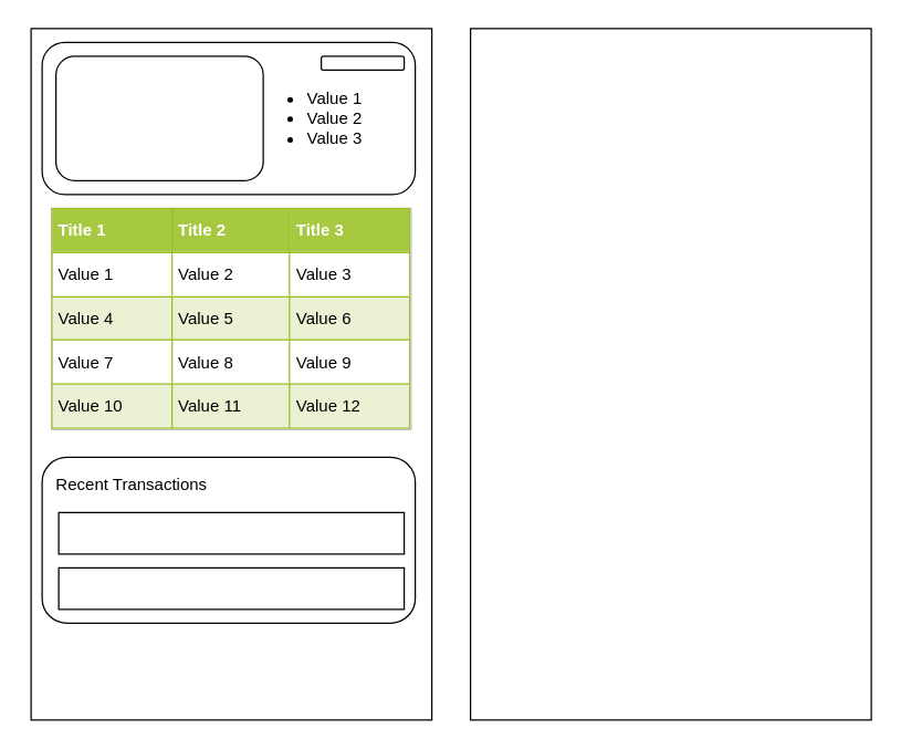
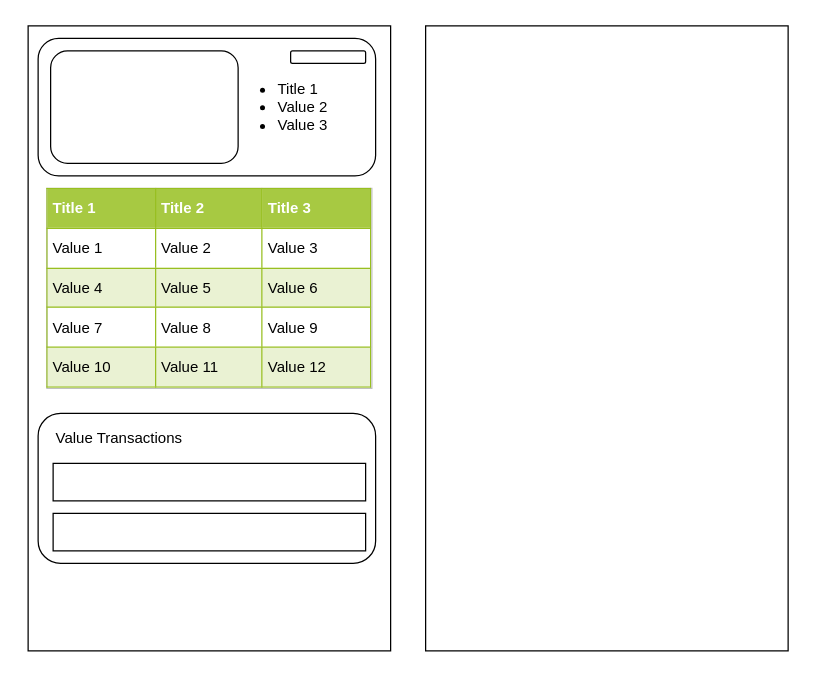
  <mxCell id="0" />
  <mxCell id="1" parent="0" />
  <mxCell id="2" value="" style="rounded=0;whiteSpace=wrap;html=1;" vertex="1" parent="1"><mxGeometry x="22" y="20" width="290" height="500" as="geometry" /></mxCell>
  <mxCell id="3" value="" style="ellipse;whiteSpace=wrap;html=1;aspect=fixed;" vertex="1" parent="1"><mxGeometry x="232" y="400" width="44" height="44" as="geometry" /></mxCell>
  <mxCell id="4" value="" style="shape=cross;whiteSpace=wrap;html=1;size=0.2;" vertex="1" parent="1"><mxGeometry x="239" y="407" width="51" height="30" as="geometry" /></mxCell>
  <mxCell id="5" value="" style="rounded=1;whiteSpace=wrap;html=1;" vertex="1" parent="1"><mxGeometry x="30" y="30" width="270" height="110" as="geometry" /></mxCell>
  <mxCell id="6" value="" style="rounded=1;whiteSpace=wrap;html=1;" vertex="1" parent="1"><mxGeometry x="40" y="40" width="150" height="90" as="geometry" /></mxCell>
- <mxCell id="7" value="&lt;ul&gt;&lt;li&gt;Value 1&lt;/li&gt;&lt;li&gt;Value 2&lt;/li&gt;&lt;li&gt;Value 3&lt;/li&gt;&lt;/ul&gt;" style="text;strokeColor=none;fillColor=none;html=1;whiteSpace=wrap;verticalAlign=middle;overflow=hidden;" vertex="1" parent="1"><mxGeometry x="180" y="45" width="110" height="80" as="geometry" /></mxCell>
+ <mxCell id="7" value="&lt;ul&gt;&lt;li&gt;Title 1&lt;/li&gt;&lt;li&gt;Value 2&lt;/li&gt;&lt;li&gt;Value 3&lt;/li&gt;&lt;/ul&gt;" style="text;strokeColor=none;fillColor=none;html=1;whiteSpace=wrap;verticalAlign=middle;overflow=hidden;" vertex="1" parent="1"><mxGeometry x="180" y="45" width="110" height="80" as="geometry" /></mxCell>
  <mxCell id="8" value="" style="rounded=1;whiteSpace=wrap;html=1;" vertex="1" parent="1"><mxGeometry x="30" y="330" width="270" height="120" as="geometry" /></mxCell>
  <mxCell id="9" value="" style="rounded=0;whiteSpace=wrap;html=1;" vertex="1" parent="1"><mxGeometry x="42" y="370" width="250" height="30" as="geometry" /></mxCell>
  <mxCell id="10" value="" style="rounded=0;whiteSpace=wrap;html=1;" vertex="1" parent="1"><mxGeometry x="42" y="410" width="250" height="30" as="geometry" /></mxCell>
- <mxCell id="11" value="Recent Transactions" style="text;html=1;strokeColor=none;fillColor=none;align=center;verticalAlign=middle;whiteSpace=wrap;rounded=0;" vertex="1" parent="1"><mxGeometry x="20" y="340" width="150" height="20" as="geometry" /></mxCell>
+ <mxCell id="11" value="Value Transactions" style="text;html=1;strokeColor=none;fillColor=none;align=center;verticalAlign=middle;whiteSpace=wrap;rounded=0;" vertex="1" parent="1"><mxGeometry x="20" y="340" width="150" height="20" as="geometry" /></mxCell>
  <mxCell id="12" value="" style="rounded=1;whiteSpace=wrap;html=1;" vertex="1" parent="1"><mxGeometry x="232" y="40" width="60" height="10" as="geometry" /></mxCell>
  <mxCell id="13" value="&lt;table border=&quot;1&quot; width=&quot;100%&quot; height=&quot;100%&quot; cellpadding=&quot;4&quot; style=&quot;width:100%;height:100%;border-collapse:collapse;&quot;&gt;&lt;tr style=&quot;background-color:#A7C942;color:#ffffff;border:1px solid #98bf21;&quot;&gt;&lt;th align=&quot;left&quot;&gt;Title 1&lt;/th&gt;&lt;th align=&quot;left&quot;&gt;Title 2&lt;/th&gt;&lt;th align=&quot;left&quot;&gt;Title 3&lt;/th&gt;&lt;/tr&gt;&lt;tr style=&quot;border:1px solid #98bf21;&quot;&gt;&lt;td&gt;Value 1&lt;/td&gt;&lt;td&gt;Value 2&lt;/td&gt;&lt;td&gt;Value 3&lt;/td&gt;&lt;/tr&gt;&lt;tr style=&quot;background-color:#EAF2D3;border:1px solid #98bf21;&quot;&gt;&lt;td&gt;Value 4&lt;/td&gt;&lt;td&gt;Value 5&lt;/td&gt;&lt;td&gt;Value 6&lt;/td&gt;&lt;/tr&gt;&lt;tr style=&quot;border:1px solid #98bf21;&quot;&gt;&lt;td&gt;Value 7&lt;/td&gt;&lt;td&gt;Value 8&lt;/td&gt;&lt;td&gt;Value 9&lt;/td&gt;&lt;/tr&gt;&lt;tr style=&quot;background-color:#EAF2D3;border:1px solid #98bf21;&quot;&gt;&lt;td&gt;Value 10&lt;/td&gt;&lt;td&gt;Value 11&lt;/td&gt;&lt;td&gt;Value 12&lt;/td&gt;&lt;/tr&gt;&lt;/table&gt;" style="text;html=1;strokeColor=#c0c0c0;fillColor=#ffffff;overflow=fill;rounded=0;" vertex="1" parent="1"><mxGeometry x="37" y="150" width="260" height="160" as="geometry" /></mxCell>
  <mxCell id="14" value="" style="rounded=0;whiteSpace=wrap;html=1;" vertex="1" parent="1"><mxGeometry x="340" y="20" width="290" height="500" as="geometry" /></mxCell>
